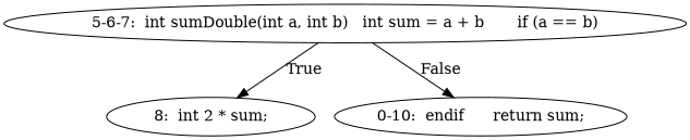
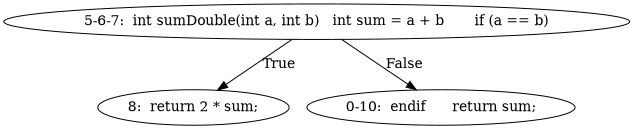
  digraph {
    n1 [label="5-6-7:  int sumDouble(int a, int b)	int sum = a + b	if (a == b)"]
-   n2 [label="8:  int 2 * sum;"]
+   n2 [label="8:  return 2 * sum;"]
    n3 [label="0-10:  endif	return sum;"]
    n1 -> n2 [label=True]
    n1 -> n3 [label=False]
  }
